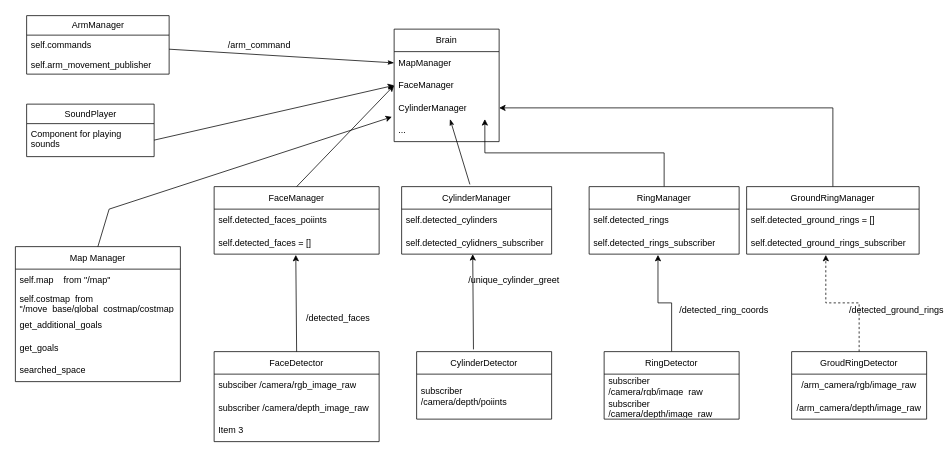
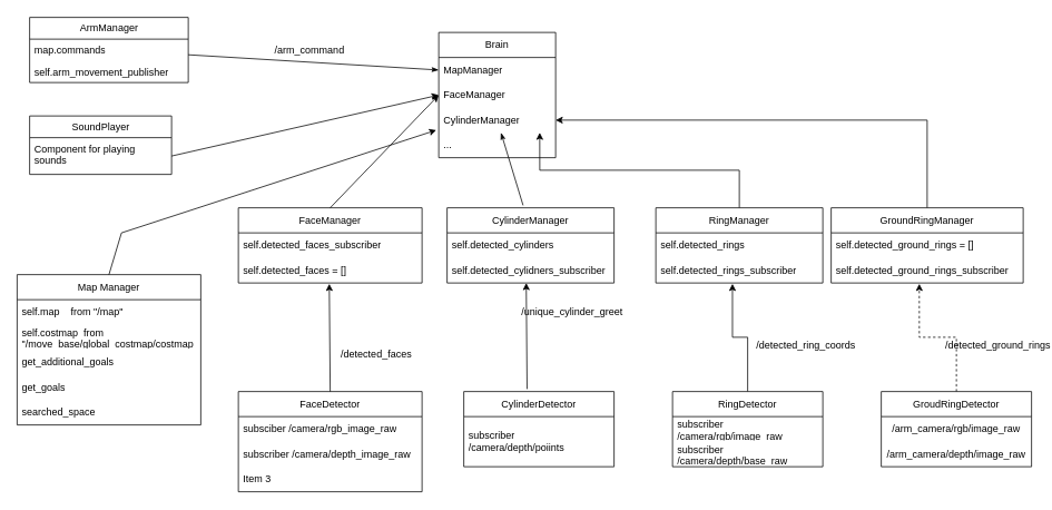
  <mxCell id="0" />
  <mxCell id="1" parent="0" />
  <mxCell id="2" value="Map Manager" style="swimlane;fontStyle=0;childLayout=stackLayout;horizontal=1;startSize=30;horizontalStack=0;resizeParent=1;resizeParentMax=0;resizeLast=0;collapsible=1;marginBottom=0;whiteSpace=wrap;html=1;" parent="1" vertex="1"><mxGeometry x="20" y="328" width="220" height="180" as="geometry" /></mxCell>
  <mxCell id="3" value="self.map&amp;nbsp; &amp;nbsp; from &quot;/map&quot;" style="text;strokeColor=none;fillColor=none;align=left;verticalAlign=middle;spacingLeft=4;spacingRight=4;overflow=hidden;points=[[0,0.5],[1,0.5]];portConstraint=eastwest;rotatable=0;whiteSpace=wrap;html=1;" parent="2" vertex="1"><mxGeometry y="30" width="220" height="30" as="geometry" /></mxCell>
  <mxCell id="4" value="self.costmap&amp;nbsp; from &quot;/move_base/global_costmap/costmap" style="text;strokeColor=none;fillColor=none;align=left;verticalAlign=middle;spacingLeft=4;spacingRight=4;overflow=hidden;points=[[0,0.5],[1,0.5]];portConstraint=eastwest;rotatable=0;whiteSpace=wrap;html=1;" parent="2" vertex="1"><mxGeometry y="60" width="220" height="30" as="geometry" /></mxCell>
  <mxCell id="5" value="get_additional_goals" style="text;strokeColor=none;fillColor=none;align=left;verticalAlign=middle;spacingLeft=4;spacingRight=4;overflow=hidden;points=[[0,0.5],[1,0.5]];portConstraint=eastwest;rotatable=0;whiteSpace=wrap;html=1;" parent="2" vertex="1"><mxGeometry y="90" width="220" height="30" as="geometry" /></mxCell>
  <mxCell id="6" value="get_goals" style="text;strokeColor=none;fillColor=none;align=left;verticalAlign=middle;spacingLeft=4;spacingRight=4;overflow=hidden;points=[[0,0.5],[1,0.5]];portConstraint=eastwest;rotatable=0;whiteSpace=wrap;html=1;" parent="2" vertex="1"><mxGeometry y="120" width="220" height="30" as="geometry" /></mxCell>
  <mxCell id="7" value="searched_space" style="text;strokeColor=none;fillColor=none;align=left;verticalAlign=middle;spacingLeft=4;spacingRight=4;overflow=hidden;points=[[0,0.5],[1,0.5]];portConstraint=eastwest;rotatable=0;whiteSpace=wrap;html=1;" parent="2" vertex="1"><mxGeometry y="150" width="220" height="30" as="geometry" /></mxCell>
  <mxCell id="8" value="FaceManager" style="swimlane;fontStyle=0;childLayout=stackLayout;horizontal=1;startSize=30;horizontalStack=0;resizeParent=1;resizeParentMax=0;resizeLast=0;collapsible=1;marginBottom=0;whiteSpace=wrap;html=1;" parent="1" vertex="1"><mxGeometry x="285" y="248" width="220" height="90" as="geometry" /></mxCell>
- <mxCell id="9" value="self.detected_faces_poiints" style="text;strokeColor=none;fillColor=none;align=left;verticalAlign=middle;spacingLeft=4;spacingRight=4;overflow=hidden;points=[[0,0.5],[1,0.5]];portConstraint=eastwest;rotatable=0;whiteSpace=wrap;html=1;" parent="8" vertex="1"><mxGeometry y="30" width="220" height="30" as="geometry" /></mxCell>
+ <mxCell id="9" value="self.detected_faces_subscriber" style="text;strokeColor=none;fillColor=none;align=left;verticalAlign=middle;spacingLeft=4;spacingRight=4;overflow=hidden;points=[[0,0.5],[1,0.5]];portConstraint=eastwest;rotatable=0;whiteSpace=wrap;html=1;" parent="8" vertex="1"><mxGeometry y="30" width="220" height="30" as="geometry" /></mxCell>
  <mxCell id="10" value="self.detected_faces = []" style="text;strokeColor=none;fillColor=none;align=left;verticalAlign=middle;spacingLeft=4;spacingRight=4;overflow=hidden;points=[[0,0.5],[1,0.5]];portConstraint=eastwest;rotatable=0;whiteSpace=wrap;html=1;" parent="8" vertex="1"><mxGeometry y="60" width="220" height="30" as="geometry" /></mxCell>
  <mxCell id="11" value="" style="endArrow=classic;html=1;rounded=0;exitX=0.5;exitY=0;exitDx=0;exitDy=0;entryX=-0.021;entryY=0.9;entryDx=0;entryDy=0;endFill=1;startArrow=none;startFill=0;entryPerimeter=0;" parent="1" source="2" target="15" edge="1"><mxGeometry width="50" height="50" relative="1" as="geometry"><mxPoint x="615" y="358" as="sourcePoint" /><mxPoint x="455" y="114" as="targetPoint" /><Array as="points"><mxPoint x="145" y="278" /></Array></mxGeometry></mxCell>
  <mxCell id="12" value="Brain" style="swimlane;fontStyle=0;childLayout=stackLayout;horizontal=1;startSize=30;horizontalStack=0;resizeParent=1;resizeParentMax=0;resizeLast=0;collapsible=1;marginBottom=0;whiteSpace=wrap;html=1;" parent="1" vertex="1"><mxGeometry x="525" y="38" width="140" height="150" as="geometry" /></mxCell>
  <mxCell id="13" value="MapManager" style="text;strokeColor=none;fillColor=none;align=left;verticalAlign=middle;spacingLeft=4;spacingRight=4;overflow=hidden;points=[[0,0.5],[1,0.5]];portConstraint=eastwest;rotatable=0;whiteSpace=wrap;html=1;" parent="12" vertex="1"><mxGeometry y="30" width="140" height="30" as="geometry" /></mxCell>
  <mxCell id="14" value="FaceManager" style="text;strokeColor=none;fillColor=none;align=left;verticalAlign=middle;spacingLeft=4;spacingRight=4;overflow=hidden;points=[[0,0.5],[1,0.5]];portConstraint=eastwest;rotatable=0;whiteSpace=wrap;html=1;" parent="12" vertex="1"><mxGeometry y="60" width="140" height="30" as="geometry" /></mxCell>
  <mxCell id="15" value="CylinderManager" style="text;strokeColor=none;fillColor=none;align=left;verticalAlign=middle;spacingLeft=4;spacingRight=4;overflow=hidden;points=[[0,0.5],[1,0.5]];portConstraint=eastwest;rotatable=0;whiteSpace=wrap;html=1;" parent="12" vertex="1"><mxGeometry y="90" width="140" height="30" as="geometry" /></mxCell>
  <mxCell id="16" value="..." style="text;strokeColor=none;fillColor=none;align=left;verticalAlign=middle;spacingLeft=4;spacingRight=4;overflow=hidden;points=[[0,0.5],[1,0.5]];portConstraint=eastwest;rotatable=0;whiteSpace=wrap;html=1;" vertex="1" parent="12"><mxGeometry y="120" width="140" height="30" as="geometry" /></mxCell>
  <mxCell id="17" value="FaceDetector" style="swimlane;fontStyle=0;childLayout=stackLayout;horizontal=1;startSize=30;horizontalStack=0;resizeParent=1;resizeParentMax=0;resizeLast=0;collapsible=1;marginBottom=0;whiteSpace=wrap;html=1;" parent="1" vertex="1"><mxGeometry x="285" y="468" width="220" height="120" as="geometry" /></mxCell>
  <mxCell id="18" value="subsciber /camera/rgb_image_raw" style="text;strokeColor=none;fillColor=none;align=left;verticalAlign=middle;spacingLeft=4;spacingRight=4;overflow=hidden;points=[[0,0.5],[1,0.5]];portConstraint=eastwest;rotatable=0;whiteSpace=wrap;html=1;" parent="17" vertex="1"><mxGeometry y="30" width="220" height="30" as="geometry" /></mxCell>
  <mxCell id="19" value="subscriber /camera/depth_image_raw" style="text;strokeColor=none;fillColor=none;align=left;verticalAlign=middle;spacingLeft=4;spacingRight=4;overflow=hidden;points=[[0,0.5],[1,0.5]];portConstraint=eastwest;rotatable=0;whiteSpace=wrap;html=1;" parent="17" vertex="1"><mxGeometry y="60" width="220" height="30" as="geometry" /></mxCell>
  <mxCell id="20" value="Item 3" style="text;strokeColor=none;fillColor=none;align=left;verticalAlign=middle;spacingLeft=4;spacingRight=4;overflow=hidden;points=[[0,0.5],[1,0.5]];portConstraint=eastwest;rotatable=0;whiteSpace=wrap;html=1;" parent="17" vertex="1"><mxGeometry y="90" width="220" height="30" as="geometry" /></mxCell>
  <mxCell id="21" value="" style="endArrow=classic;html=1;rounded=0;exitX=0.5;exitY=0;exitDx=0;exitDy=0;startArrow=none;startFill=0;endFill=1;entryX=0.495;entryY=1.033;entryDx=0;entryDy=0;entryPerimeter=0;" parent="1" source="17" target="10" edge="1"><mxGeometry width="50" height="50" relative="1" as="geometry"><mxPoint x="615" y="358" as="sourcePoint" /><mxPoint x="394" y="378" as="targetPoint" /></mxGeometry></mxCell>
  <mxCell id="22" value="/detected_faces" style="text;html=1;align=center;verticalAlign=middle;resizable=0;points=[];autosize=1;strokeColor=none;fillColor=none;" parent="1" vertex="1"><mxGeometry x="395" y="408" width="110" height="30" as="geometry" /></mxCell>
  <mxCell id="23" value="" style="endArrow=classic;html=1;rounded=0;exitX=0.5;exitY=0;exitDx=0;exitDy=0;entryX=0;entryY=0.5;entryDx=0;entryDy=0;startArrow=none;startFill=0;endFill=1;" parent="1" source="8" target="14" edge="1"><mxGeometry width="50" height="50" relative="1" as="geometry"><mxPoint x="615" y="358" as="sourcePoint" /><mxPoint x="665" y="308" as="targetPoint" /></mxGeometry></mxCell>
  <mxCell id="24" value="CylinderManager" style="swimlane;fontStyle=0;childLayout=stackLayout;horizontal=1;startSize=30;horizontalStack=0;resizeParent=1;resizeParentMax=0;resizeLast=0;collapsible=1;marginBottom=0;whiteSpace=wrap;html=1;" parent="1" vertex="1"><mxGeometry x="535" y="248" width="200" height="90" as="geometry" /></mxCell>
  <mxCell id="25" value="self.detected_cylinders" style="text;strokeColor=none;fillColor=none;align=left;verticalAlign=middle;spacingLeft=4;spacingRight=4;overflow=hidden;points=[[0,0.5],[1,0.5]];portConstraint=eastwest;rotatable=0;whiteSpace=wrap;html=1;" parent="24" vertex="1"><mxGeometry y="30" width="200" height="30" as="geometry" /></mxCell>
  <mxCell id="26" value="self.detected_cylidners_subscriber" style="text;strokeColor=none;fillColor=none;align=left;verticalAlign=middle;spacingLeft=4;spacingRight=4;overflow=hidden;points=[[0,0.5],[1,0.5]];portConstraint=eastwest;rotatable=0;whiteSpace=wrap;html=1;" parent="24" vertex="1"><mxGeometry y="60" width="200" height="30" as="geometry" /></mxCell>
  <mxCell id="27" value="" style="endArrow=none;startArrow=classicThin;html=1;rounded=0;entryX=0.455;entryY=-0.033;entryDx=0;entryDy=0;entryPerimeter=0;endFill=0;startFill=1;" parent="1" source="15" target="24" edge="1"><mxGeometry width="50" height="50" relative="1" as="geometry"><mxPoint x="615" y="358" as="sourcePoint" /><mxPoint x="665" y="308" as="targetPoint" /></mxGeometry></mxCell>
  <mxCell id="28" value="CylinderDetector" style="swimlane;fontStyle=0;childLayout=stackLayout;horizontal=1;startSize=30;horizontalStack=0;resizeParent=1;resizeParentMax=0;resizeLast=0;collapsible=1;marginBottom=0;whiteSpace=wrap;html=1;" parent="1" vertex="1"><mxGeometry x="555" y="468" width="180" height="90" as="geometry" /></mxCell>
  <mxCell id="29" value="subscriber /camera/depth/poiints" style="text;strokeColor=none;fillColor=none;align=left;verticalAlign=middle;spacingLeft=4;spacingRight=4;overflow=hidden;points=[[0,0.5],[1,0.5]];portConstraint=eastwest;rotatable=0;whiteSpace=wrap;html=1;" parent="28" vertex="1"><mxGeometry y="30" width="180" height="60" as="geometry" /></mxCell>
  <mxCell id="30" value="/unique_cylinder_greet" style="text;html=1;strokeColor=none;fillColor=none;align=center;verticalAlign=middle;whiteSpace=wrap;rounded=0;" parent="1" vertex="1"><mxGeometry x="655" y="358" width="60" height="30" as="geometry" /></mxCell>
  <mxCell id="31" style="edgeStyle=orthogonalEdgeStyle;rounded=0;orthogonalLoop=1;jettySize=auto;html=1;exitX=0.5;exitY=0;exitDx=0;exitDy=0;entryX=0.864;entryY=1;entryDx=0;entryDy=0;entryPerimeter=0;" parent="1" source="32" target="15" edge="1"><mxGeometry relative="1" as="geometry" /></mxCell>
  <mxCell id="32" value="RingManager" style="swimlane;fontStyle=0;childLayout=stackLayout;horizontal=1;startSize=30;horizontalStack=0;resizeParent=1;resizeParentMax=0;resizeLast=0;collapsible=1;marginBottom=0;whiteSpace=wrap;html=1;" parent="1" vertex="1"><mxGeometry x="785" y="248" width="200" height="90" as="geometry" /></mxCell>
  <mxCell id="33" value="self.detected_rings" style="text;strokeColor=none;fillColor=none;align=left;verticalAlign=middle;spacingLeft=4;spacingRight=4;overflow=hidden;points=[[0,0.5],[1,0.5]];portConstraint=eastwest;rotatable=0;whiteSpace=wrap;html=1;" parent="32" vertex="1"><mxGeometry y="30" width="200" height="30" as="geometry" /></mxCell>
  <mxCell id="34" value="self.detected_rings_subscriber" style="text;strokeColor=none;fillColor=none;align=left;verticalAlign=middle;spacingLeft=4;spacingRight=4;overflow=hidden;points=[[0,0.5],[1,0.5]];portConstraint=eastwest;rotatable=0;whiteSpace=wrap;html=1;" parent="32" vertex="1"><mxGeometry y="60" width="200" height="30" as="geometry" /></mxCell>
  <mxCell id="35" style="edgeStyle=orthogonalEdgeStyle;rounded=0;orthogonalLoop=1;jettySize=auto;html=1;exitX=0.5;exitY=0;exitDx=0;exitDy=0;entryX=0.459;entryY=1.033;entryDx=0;entryDy=0;entryPerimeter=0;" parent="1" source="36" target="34" edge="1"><mxGeometry relative="1" as="geometry" /></mxCell>
  <mxCell id="36" value="RingDetector" style="swimlane;fontStyle=0;childLayout=stackLayout;horizontal=1;startSize=30;horizontalStack=0;resizeParent=1;resizeParentMax=0;resizeLast=0;collapsible=1;marginBottom=0;whiteSpace=wrap;html=1;" parent="1" vertex="1"><mxGeometry x="805" y="468" width="180" height="90" as="geometry" /></mxCell>
  <mxCell id="37" value="subscriber /camera/rgb/image_raw" style="text;strokeColor=none;fillColor=none;align=left;verticalAlign=middle;spacingLeft=4;spacingRight=4;overflow=hidden;points=[[0,0.5],[1,0.5]];portConstraint=eastwest;rotatable=0;whiteSpace=wrap;html=1;" parent="36" vertex="1"><mxGeometry y="30" width="180" height="30" as="geometry" /></mxCell>
- <mxCell id="38" value="subscriber /camera/depth/image_raw" style="text;strokeColor=none;fillColor=none;align=left;verticalAlign=middle;spacingLeft=4;spacingRight=4;overflow=hidden;points=[[0,0.5],[1,0.5]];portConstraint=eastwest;rotatable=0;whiteSpace=wrap;html=1;" parent="36" vertex="1"><mxGeometry y="60" width="180" height="30" as="geometry" /></mxCell>
+ <mxCell id="38" value="subscriber /camera/depth/base_raw" style="text;strokeColor=none;fillColor=none;align=left;verticalAlign=middle;spacingLeft=4;spacingRight=4;overflow=hidden;points=[[0,0.5],[1,0.5]];portConstraint=eastwest;rotatable=0;whiteSpace=wrap;html=1;" parent="36" vertex="1"><mxGeometry y="60" width="180" height="30" as="geometry" /></mxCell>
  <mxCell id="39" value="/detected_ring_coords&lt;br&gt;" style="text;html=1;strokeColor=none;fillColor=none;align=center;verticalAlign=middle;whiteSpace=wrap;rounded=0;" parent="1" vertex="1"><mxGeometry x="935" y="398" width="60" height="30" as="geometry" /></mxCell>
  <mxCell id="40" value="" style="endArrow=classic;html=1;rounded=0;exitX=0.421;exitY=-0.033;exitDx=0;exitDy=0;exitPerimeter=0;entryX=0.474;entryY=1;entryDx=0;entryDy=0;entryPerimeter=0;" parent="1" source="28" target="26" edge="1"><mxGeometry width="50" height="50" relative="1" as="geometry"><mxPoint x="615" y="358" as="sourcePoint" /><mxPoint x="665" y="308" as="targetPoint" /></mxGeometry></mxCell>
  <mxCell id="41" style="edgeStyle=orthogonalEdgeStyle;rounded=0;orthogonalLoop=1;jettySize=auto;html=1;exitX=0.5;exitY=0;exitDx=0;exitDy=0;" parent="1" source="42" target="15" edge="1"><mxGeometry relative="1" as="geometry" /></mxCell>
  <mxCell id="42" value="GroundRingManager" style="swimlane;fontStyle=0;childLayout=stackLayout;horizontal=1;startSize=30;horizontalStack=0;resizeParent=1;resizeParentMax=0;resizeLast=0;collapsible=1;marginBottom=0;whiteSpace=wrap;html=1;" parent="1" vertex="1"><mxGeometry x="995" y="248" width="230" height="90" as="geometry" /></mxCell>
  <mxCell id="43" value="self.detected_ground_rings = []" style="text;strokeColor=none;fillColor=none;align=left;verticalAlign=middle;spacingLeft=4;spacingRight=4;overflow=hidden;points=[[0,0.5],[1,0.5]];portConstraint=eastwest;rotatable=0;whiteSpace=wrap;html=1;" parent="42" vertex="1"><mxGeometry y="30" width="230" height="30" as="geometry" /></mxCell>
  <mxCell id="44" value="self.detected_ground_rings_subscriber" style="text;strokeColor=none;fillColor=none;align=left;verticalAlign=middle;spacingLeft=4;spacingRight=4;overflow=hidden;points=[[0,0.5],[1,0.5]];portConstraint=eastwest;rotatable=0;whiteSpace=wrap;html=1;" parent="42" vertex="1"><mxGeometry y="60" width="230" height="30" as="geometry" /></mxCell>
  <mxCell id="45" style="edgeStyle=orthogonalEdgeStyle;rounded=0;orthogonalLoop=1;jettySize=auto;html=1;exitX=0.5;exitY=0;exitDx=0;exitDy=0;entryX=0.459;entryY=1.033;entryDx=0;entryDy=0;entryPerimeter=0;dashed=1;" parent="1" source="46" target="44" edge="1"><mxGeometry relative="1" as="geometry" /></mxCell>
  <mxCell id="46" value="GroudRingDetector" style="swimlane;fontStyle=0;childLayout=stackLayout;horizontal=1;startSize=30;horizontalStack=0;resizeParent=1;resizeParentMax=0;resizeLast=0;collapsible=1;marginBottom=0;whiteSpace=wrap;html=1;" parent="1" vertex="1"><mxGeometry x="1055" y="468" width="180" height="90" as="geometry" /></mxCell>
  <mxCell id="47" value="/arm_camera/rgb/image_raw" style="text;html=1;strokeColor=none;fillColor=none;align=center;verticalAlign=middle;whiteSpace=wrap;rounded=0;" parent="46" vertex="1"><mxGeometry y="30" width="180" height="30" as="geometry" /></mxCell>
  <mxCell id="48" value="/arm_camera/depth/image_raw" style="text;html=1;strokeColor=none;fillColor=none;align=center;verticalAlign=middle;whiteSpace=wrap;rounded=0;" parent="46" vertex="1"><mxGeometry y="60" width="180" height="30" as="geometry" /></mxCell>
  <mxCell id="49" value="/detected_ground_rings" style="text;html=1;strokeColor=none;fillColor=none;align=center;verticalAlign=middle;whiteSpace=wrap;rounded=0;" parent="1" vertex="1"><mxGeometry x="1165" y="398" width="60" height="30" as="geometry" /></mxCell>
  <mxCell id="50" style="edgeStyle=none;html=1;exitX=0;exitY=0.5;exitDx=0;exitDy=0;endArrow=none;endFill=0;startArrow=classicThin;startFill=1;" parent="1" source="13" target="51" edge="1"><mxGeometry relative="1" as="geometry"><mxPoint x="195" y="83" as="targetPoint" /></mxGeometry></mxCell>
  <mxCell id="51" value="ArmManager" style="swimlane;fontStyle=0;childLayout=stackLayout;horizontal=1;startSize=26;fillColor=none;horizontalStack=0;resizeParent=1;resizeParentMax=0;resizeLast=0;collapsible=1;marginBottom=0;html=1;" parent="1" vertex="1"><mxGeometry x="35" y="20" width="190" height="78" as="geometry" /></mxCell>
- <mxCell id="52" value="self.commands" style="text;strokeColor=none;fillColor=none;align=left;verticalAlign=top;spacingLeft=4;spacingRight=4;overflow=hidden;rotatable=0;points=[[0,0.5],[1,0.5]];portConstraint=eastwest;whiteSpace=wrap;html=1;" parent="51" vertex="1"><mxGeometry y="26" width="190" height="26" as="geometry" /></mxCell>
+ <mxCell id="52" value="map.commands" style="text;strokeColor=none;fillColor=none;align=left;verticalAlign=top;spacingLeft=4;spacingRight=4;overflow=hidden;rotatable=0;points=[[0,0.5],[1,0.5]];portConstraint=eastwest;whiteSpace=wrap;html=1;" parent="51" vertex="1"><mxGeometry y="26" width="190" height="26" as="geometry" /></mxCell>
  <mxCell id="53" value="self.arm_movement_publisher" style="text;strokeColor=none;fillColor=none;align=left;verticalAlign=top;spacingLeft=4;spacingRight=4;overflow=hidden;rotatable=0;points=[[0,0.5],[1,0.5]];portConstraint=eastwest;whiteSpace=wrap;html=1;" parent="51" vertex="1"><mxGeometry y="52" width="190" height="26" as="geometry" /></mxCell>
- <mxCell id="54" value="/arm_command" style="text;html=1;align=center;verticalAlign=middle;resizable=0;points=[];autosize=1;strokeColor=none;fillColor=none;" parent="1" vertex="1"><mxGeometry x="290" y="44" width="110" height="30" as="geometry" /></mxCell>
+ <mxCell id="54" value="/arm_command" style="text;html=1;align=center;verticalAlign=middle;resizable=0;points=[];autosize=1;strokeColor=none;fillColor=none;" parent="1" vertex="1"><mxGeometry x="315" y="44" width="110" height="30" as="geometry" /></mxCell>
  <mxCell id="55" value="SoundPlayer" style="swimlane;fontStyle=0;childLayout=stackLayout;horizontal=1;startSize=26;fillColor=none;horizontalStack=0;resizeParent=1;resizeParentMax=0;resizeLast=0;collapsible=1;marginBottom=0;html=1;" parent="1" vertex="1"><mxGeometry x="35" y="138" width="170" height="70" as="geometry" /></mxCell>
  <mxCell id="56" value="Component for playing sounds" style="text;strokeColor=none;fillColor=none;align=left;verticalAlign=top;spacingLeft=4;spacingRight=4;overflow=hidden;rotatable=0;points=[[0,0.5],[1,0.5]];portConstraint=eastwest;whiteSpace=wrap;html=1;" parent="55" vertex="1"><mxGeometry y="26" width="170" height="44" as="geometry" /></mxCell>
  <mxCell id="57" style="edgeStyle=none;html=1;exitX=1;exitY=0.5;exitDx=0;exitDy=0;entryX=0;entryY=0.5;entryDx=0;entryDy=0;startArrow=none;startFill=0;endArrow=classic;endFill=1;" parent="1" source="56" target="14" edge="1"><mxGeometry relative="1" as="geometry" /></mxCell>
